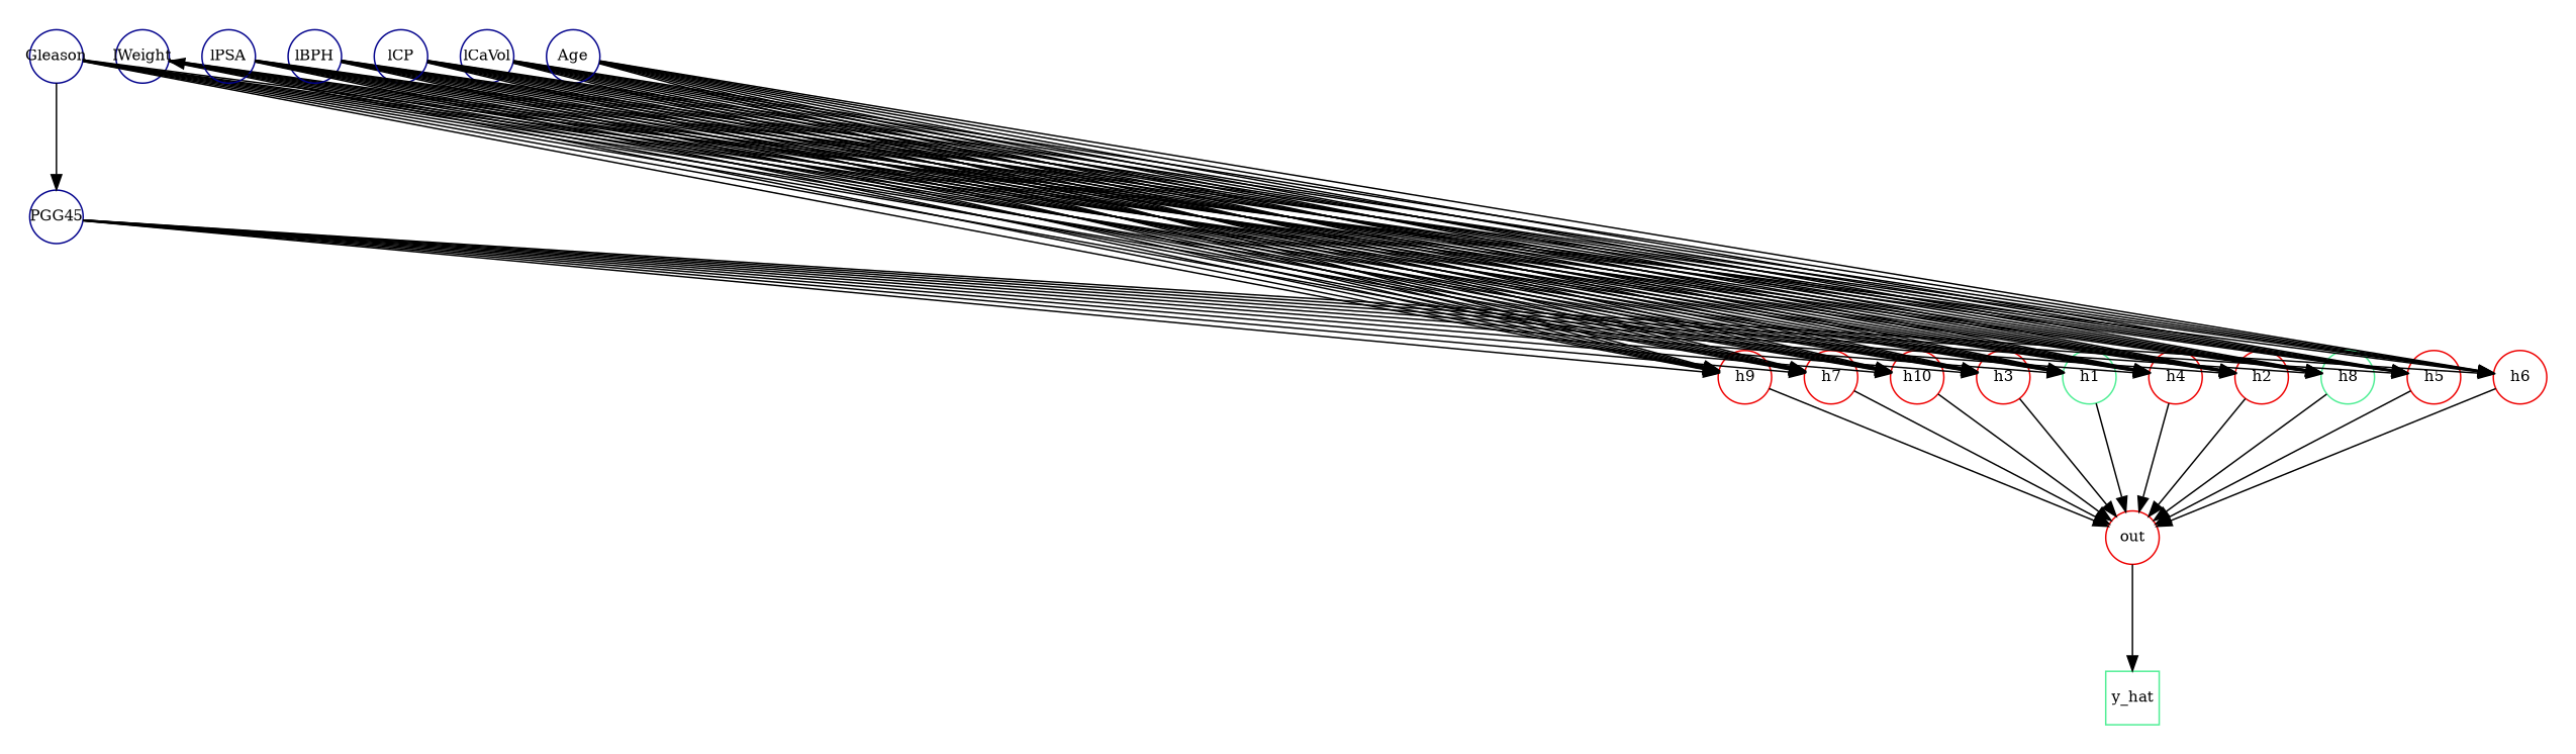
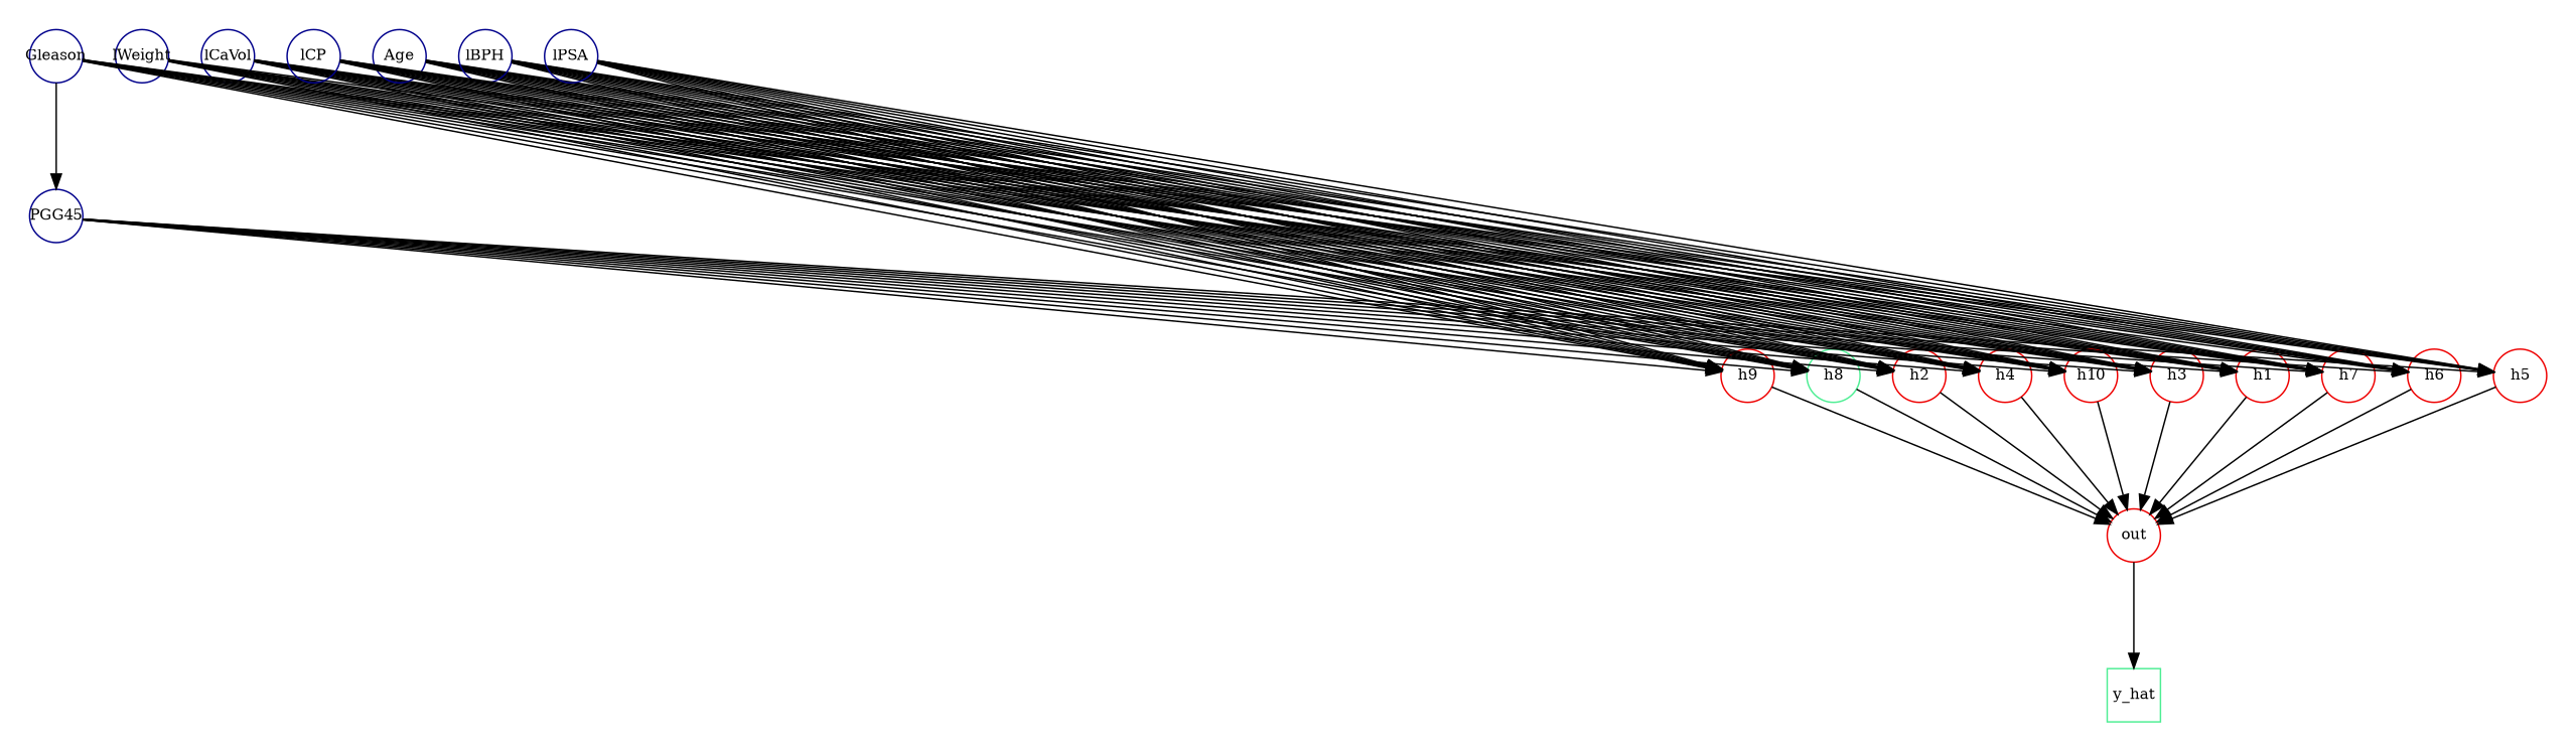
  digraph {
    nodesep=0.3
    rankdir=TD
    ranksep=1
    splines=line
    node [color=red2 fixedsize=true fontsize=10 shape=circle style=solid]
    n1 [color=blue4 label=lCaVol]
    n2 [color=blue4 label=lWeight]
    n3 [color=blue4 label=Age]
    n4 [color=blue4 label=lBPH]
    n5 [color=blue4 label=lCP]
    n6 [color=blue4 label=Gleason]
    n7 [color=blue4 label=PGG45]
    n8 [color=blue4 label=lPSA]
-   n9 [color=seagreen2 label=h1]
+   n9 [label=h1]
    n10 [label=h2]
    n11 [label=h3]
    n12 [label=h4]
    n13 [label=h5]
    n14 [label=h6]
    n15 [label=h7]
    n16 [color=seagreen2 label=h8]
    n17 [label=h9]
    n18 [label=h10]
    n19 [label=out]
    n20 [color=seagreen2 label=y_hat shape=square]
    subgraph cluster_1 {
      color=white
      n1
      n2
      n3
      n4
      n5
      n6
      n7
      n8
    }
    subgraph cluster_2 {
      color=white
      n9
      n10
      n11
      n12
      n13
      n14
      n15
      n16
      n17
      n18
    }
    subgraph cluster_3 {
      color=white
      n19
    }
    subgraph cluster_4 {
      color=white
      n20
    }
    n1 -> n9
    n1 -> n10
    n1 -> n11
    n1 -> n12
    n1 -> n13
    n1 -> n14
    n1 -> n15
    n1 -> n16
    n1 -> n17
    n1 -> n18
    n2 -> n9
    n2 -> n10
-   n11 -> n2
+   n2 -> n11
    n2 -> n12
    n2 -> n13
    n2 -> n15
    n2 -> n16
    n2 -> n17
    n2 -> n18
    n3 -> n9
    n3 -> n10
    n3 -> n11
    n3 -> n12
    n3 -> n13
    n3 -> n14
    n3 -> n15
    n3 -> n16
    n3 -> n17
    n3 -> n18
    n4 -> n9
    n4 -> n10
    n4 -> n11
    n4 -> n12
    n4 -> n13
    n4 -> n14
    n4 -> n15
    n4 -> n16
    n4 -> n17
    n4 -> n18
    n5 -> n9
    n5 -> n10
    n5 -> n11
    n5 -> n12
    n5 -> n13
    n5 -> n14
    n5 -> n15
    n5 -> n16
    n5 -> n17
    n5 -> n18
    n6 -> n7
    n6 -> n9
    n6 -> n10
    n6 -> n11
    n6 -> n12
    n6 -> n14
    n6 -> n15
    n6 -> n16
    n6 -> n17
    n6 -> n18
    n7 -> n9
    n7 -> n10
    n7 -> n11
    n7 -> n12
    n7 -> n13
    n7 -> n14
    n7 -> n15
    n7 -> n16
    n7 -> n17
    n7 -> n18
    n8 -> n9
    n8 -> n10
    n8 -> n11
    n8 -> n12
    n8 -> n13
    n8 -> n14
    n8 -> n15
    n8 -> n16
    n8 -> n17
    n8 -> n18
    n9 -> n19
    n10 -> n19
    n11 -> n19
    n12 -> n19
    n13 -> n19
    n14 -> n19
    n15 -> n19
    n16 -> n19
    n17 -> n19
    n18 -> n19
    n19 -> n20
  }
